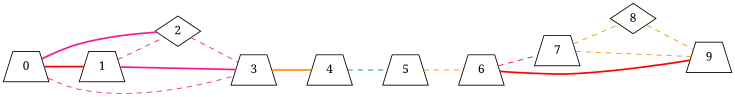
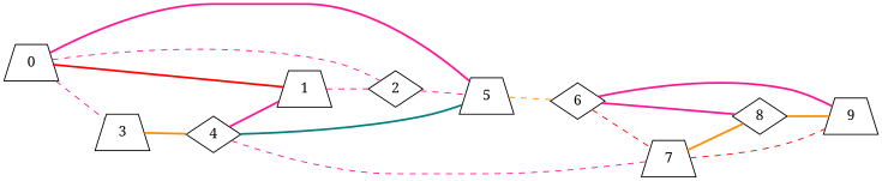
  graph {
    fontname="Noto Serif"
    rankdir=LR
    node [fontname="Noto Serif" shape=trapezium]
    edge [color=deeppink fontname="Noto Serif" style=bold]
    0
    1
    2 [shape=diamond]
    3
    5
-   4
-   6
+   4 [shape=diamond]
+   6 [shape=diamond]
    7
    8 [shape=diamond]
    9
    0 -- 1 [color=red]
-   0 -- 2
+   0 -- 2 [style=dashed]
    0 -- 3 [style=dashed]
+   0 -- 5
    1 -- 2 [style=dashed]
-   2 -- 3 [style=dashed]
-   3 -- 1
+   2 -- 5 [style=dashed]
+   4 -- 1
    3 -- 4 [color=darkorange]
    5 -- 6 [color=darkorange style=dashed]
-   4 -- 5 [color=teal style=dashed]
+   4 -- 5 [color=teal]
+   4 -- 7 [style=dashed]
    6 -- 7 [color=red style=dashed]
-   6 -- 9 [color=red]
-   7 -- 8 [color=darkorange style=dashed]
-   7 -- 9 [color=darkorange style=dashed]
-   8 -- 9 [color=darkorange style=dashed]
+   6 -- 8
+   6 -- 9
+   7 -- 8 [color=darkorange]
+   7 -- 9 [color=red style=dashed]
+   8 -- 9 [color=darkorange]
  }
